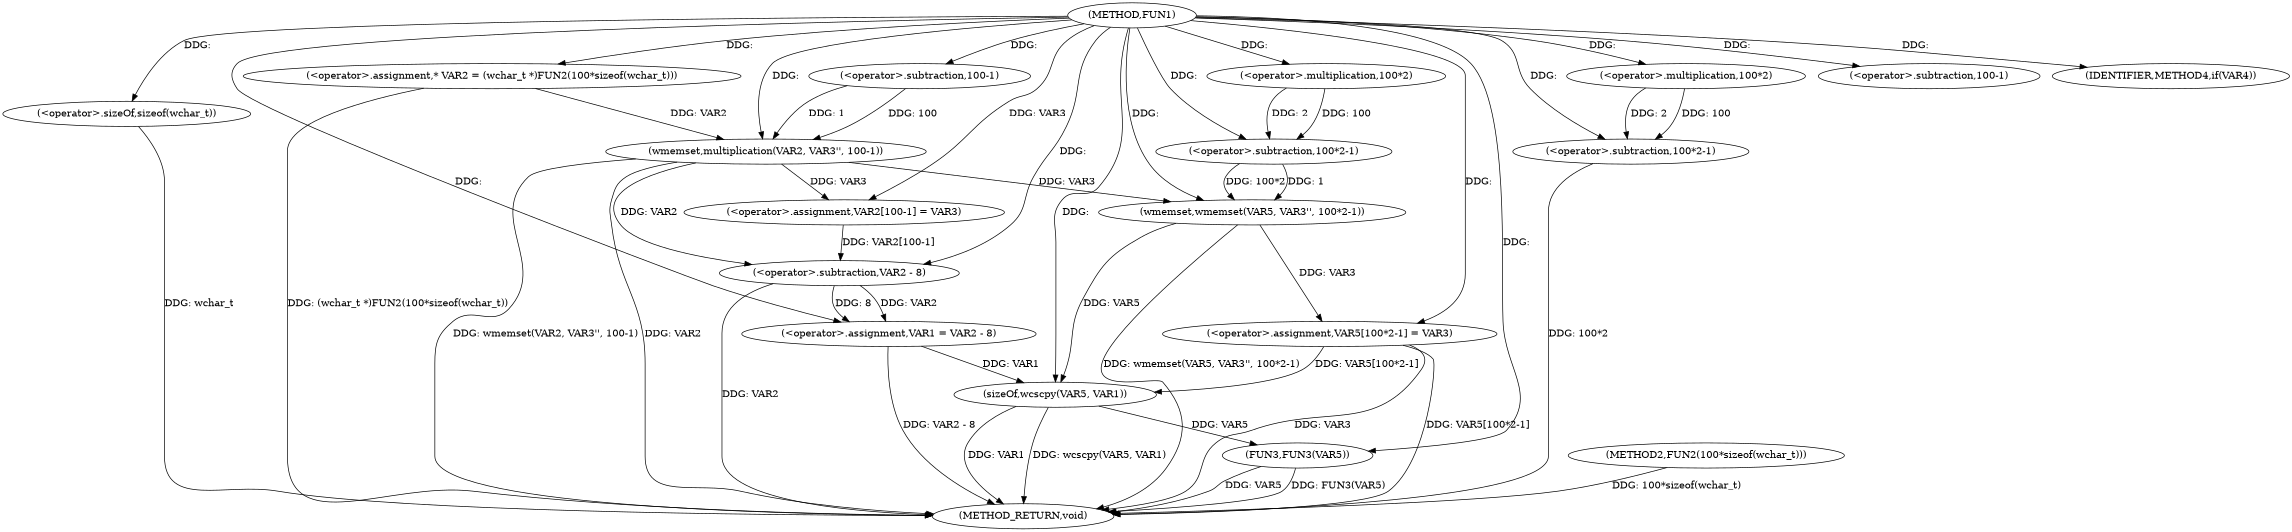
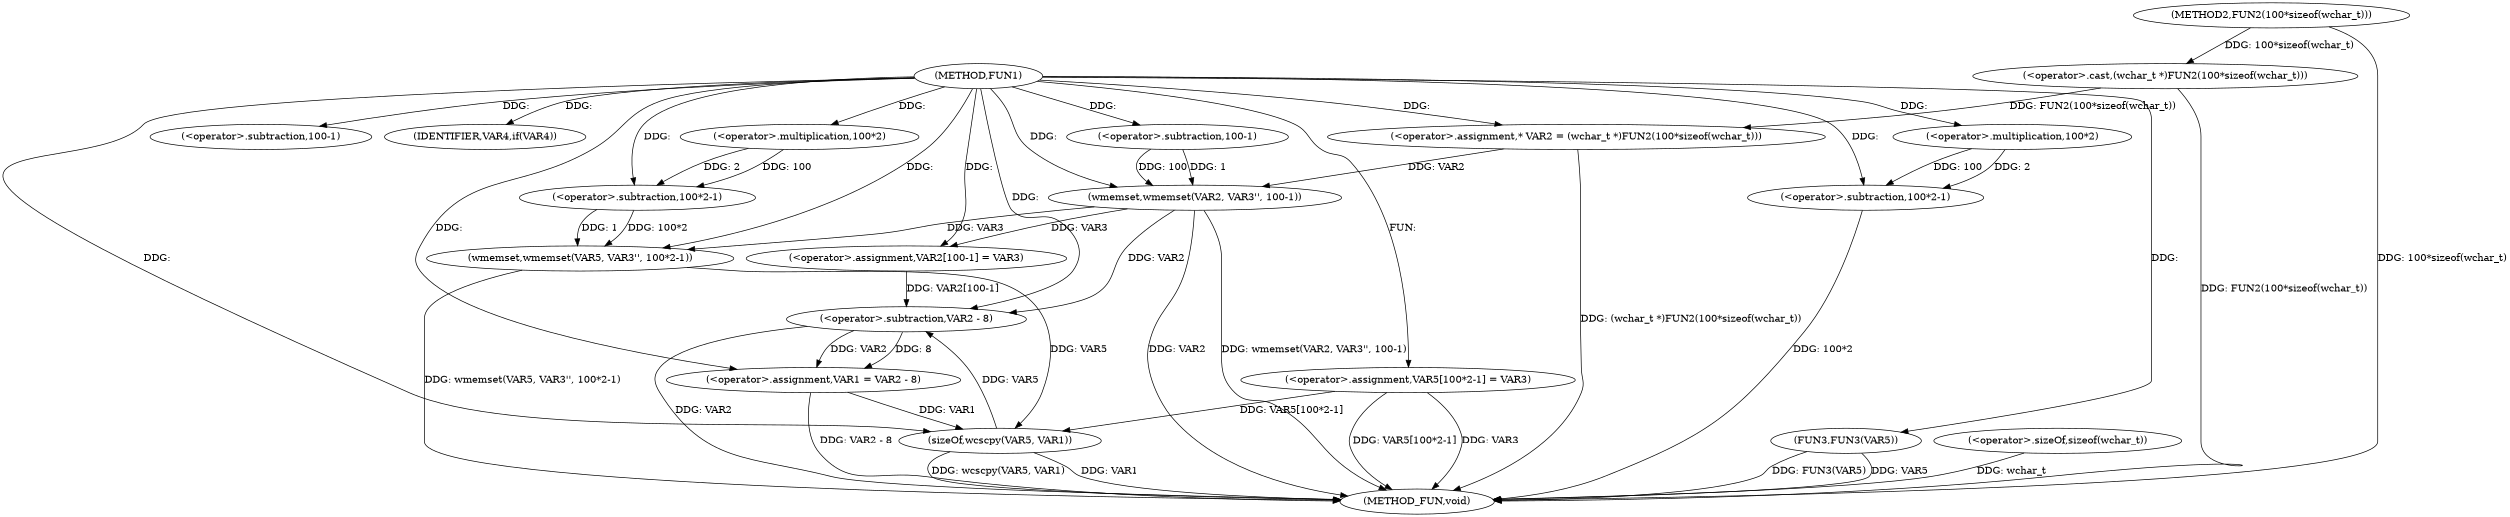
  digraph {
    n1 [label="(METHOD,FUN1)"]
    n2 [label="(<operator>.assignment,* VAR2 = (wchar_t *)FUN2(100*sizeof(wchar_t)))"]
    n3 [label="(<operator>.sizeOf,sizeof(wchar_t))"]
-   n4 [label="(wmemset,multiplication(VAR2, VAR3'', 100-1))"]
+   n4 [label="(wmemset,wmemset(VAR2, VAR3'', 100-1))"]
    n5 [label="(<operator>.subtraction,100-1)"]
    n6 [label="(<operator>.assignment,VAR2[100-1] = VAR3)"]
    n7 [label="(<operator>.subtraction,100-1)"]
-   n8 [label="(IDENTIFIER,METHOD4,if(VAR4))"]
+   n8 [label="(IDENTIFIER,VAR4,if(VAR4))"]
    n9 [label="(<operator>.assignment,VAR1 = VAR2 - 8)"]
    n10 [label="(<operator>.subtraction,VAR2 - 8)"]
    n11 [label="(wmemset,wmemset(VAR5, VAR3'', 100*2-1))"]
    n12 [label="(<operator>.subtraction,100*2-1)"]
    n13 [label="(<operator>.multiplication,100*2)"]
    n14 [label="(<operator>.assignment,VAR5[100*2-1] = VAR3)"]
    n15 [label="(<operator>.subtraction,100*2-1)"]
    n16 [label="(<operator>.multiplication,100*2)"]
    n17 [label="(sizeOf,wcscpy(VAR5, VAR1))"]
    n18 [label="(FUN3,FUN3(VAR5))"]
-   n19 [label="(METHOD_RETURN,void)"]
+   n19 [label="(METHOD_FUN,void)"]
+   n20 [label="(<operator>.cast,(wchar_t *)FUN2(100*sizeof(wchar_t)))"]
    n21 [label="(METHOD2,FUN2(100*sizeof(wchar_t)))"]
    n1 -> n2 [label="DDG: "]
-   n1 -> n3 [label="DDG: "]
    n1 -> n4 [label="DDG: "]
    n1 -> n5 [label="DDG: "]
-   n1 -> n6 [label="DDG: VAR3"]
+   n1 -> n6 [label="DDG: "]
    n1 -> n7 [label="DDG: "]
    n1 -> n8 [label="DDG: "]
    n1 -> n9 [label="DDG: "]
    n1 -> n10 [label="DDG: "]
    n1 -> n11 [label="DDG: "]
    n1 -> n12 [label="DDG: "]
    n1 -> n13 [label="DDG: "]
-   n1 -> n14 [label="DDG: "]
+   n1 -> n14 [label="FUN: "]
    n1 -> n15 [label="DDG: "]
    n1 -> n16 [label="DDG: "]
    n1 -> n17 [label="DDG: "]
    n1 -> n18 [label="DDG: "]
    n2 -> n4 [label="DDG: VAR2"]
    n2 -> n19 [label="DDG: (wchar_t *)FUN2(100*sizeof(wchar_t))"]
    n3 -> n19 [label="DDG: wchar_t"]
    n4 -> n6 [label="DDG: VAR3"]
    n4 -> n10 [label="DDG: VAR2"]
    n4 -> n11 [label="DDG: VAR3"]
    n4 -> n19 [label="DDG: VAR2"]
    n4 -> n19 [label="DDG: wmemset(VAR2, VAR3'', 100-1)"]
    n5 -> n4 [label="DDG: 100"]
    n5 -> n4 [label="DDG: 1"]
    n6 -> n10 [label="DDG: VAR2[100-1]"]
    n9 -> n17 [label="DDG: VAR1"]
    n9 -> n19 [label="DDG: VAR2 - 8"]
    n10 -> n9 [label="DDG: VAR2"]
    n10 -> n9 [label="DDG: 8"]
    n10 -> n19 [label="DDG: VAR2"]
-   n11 -> n14 [label="DDG: VAR3"]
    n11 -> n17 [label="DDG: VAR5"]
    n11 -> n19 [label="DDG: wmemset(VAR5, VAR3'', 100*2-1)"]
    n12 -> n11 [label="DDG: 100*2"]
    n12 -> n11 [label="DDG: 1"]
    n13 -> n12 [label="DDG: 100"]
    n13 -> n12 [label="DDG: 2"]
    n14 -> n17 [label="DDG: VAR5[100*2-1]"]
    n14 -> n19 [label="DDG: VAR3"]
    n14 -> n19 [label="DDG: VAR5[100*2-1]"]
    n15 -> n19 [label="DDG: 100*2"]
    n16 -> n15 [label="DDG: 100"]
    n16 -> n15 [label="DDG: 2"]
-   n17 -> n18 [label="DDG: VAR5"]
+   n17 -> n10 [label="DDG: VAR5"]
    n17 -> n19 [label="DDG: wcscpy(VAR5, VAR1)"]
    n17 -> n19 [label="DDG: VAR1"]
    n18 -> n19 [label="DDG: VAR5"]
    n18 -> n19 [label="DDG: FUN3(VAR5)"]
+   n20 -> n2 [label="DDG: FUN2(100*sizeof(wchar_t))"]
+   n20 -> n19 [label="DDG: FUN2(100*sizeof(wchar_t))"]
    n21 -> n19 [label="DDG: 100*sizeof(wchar_t)"]
+   n21 -> n20 [label="DDG: 100*sizeof(wchar_t)"]
  }
